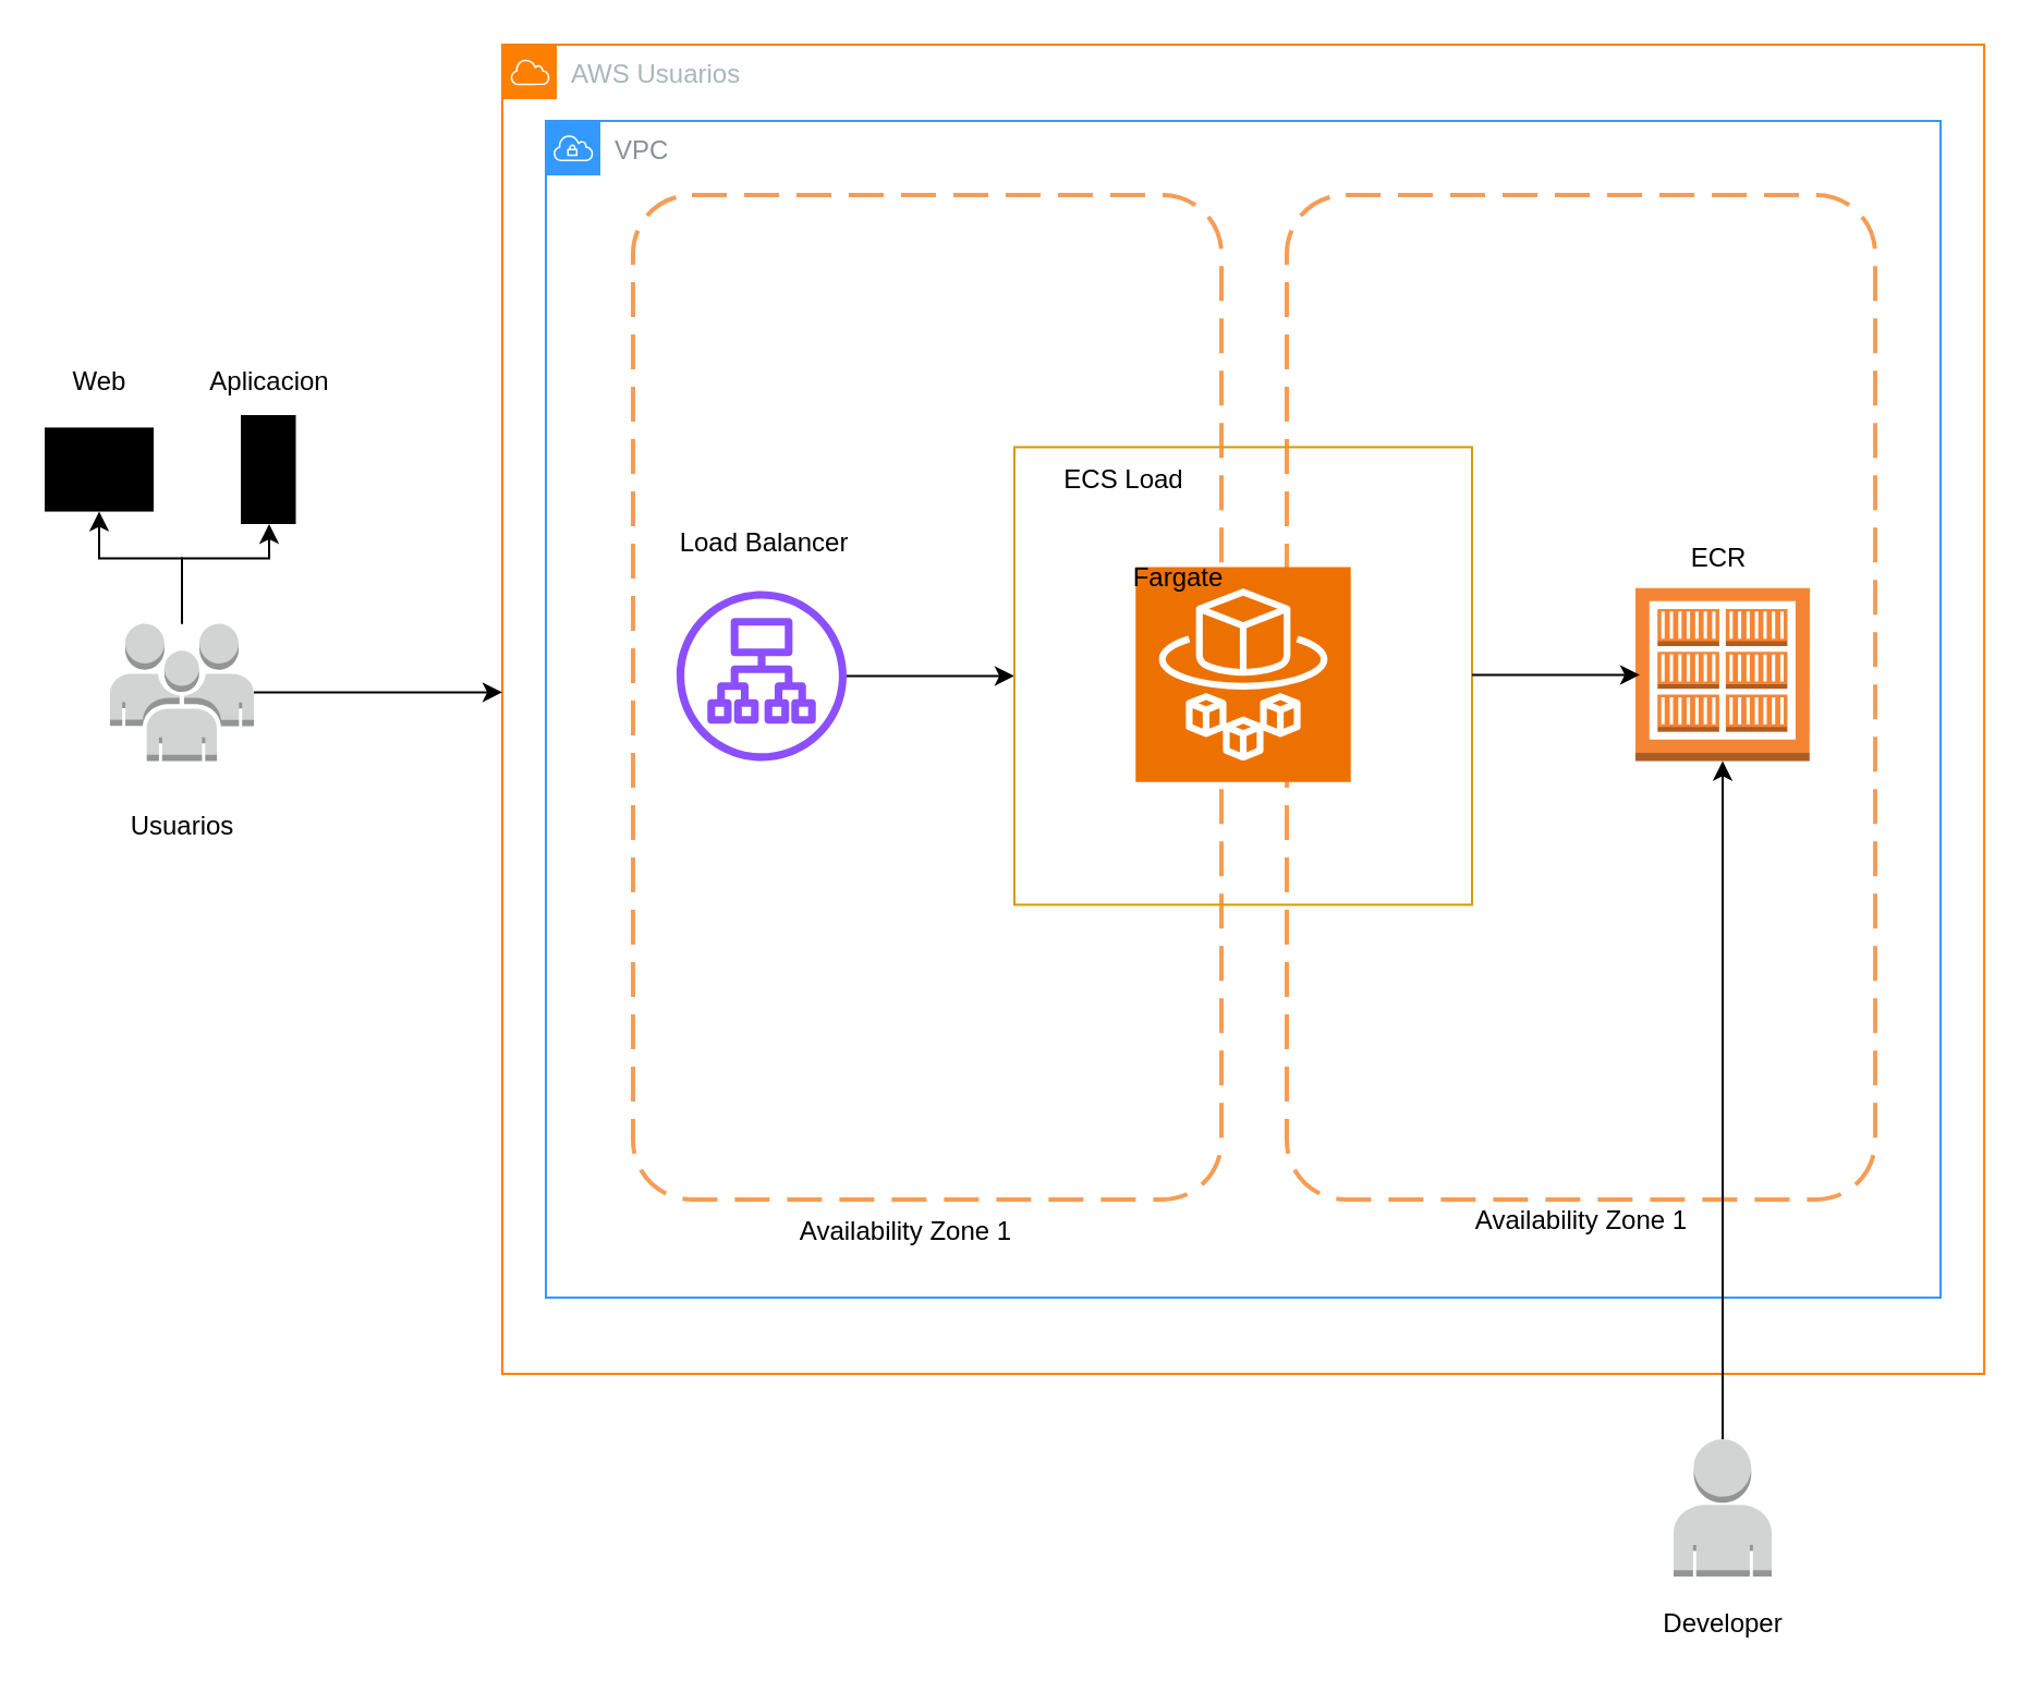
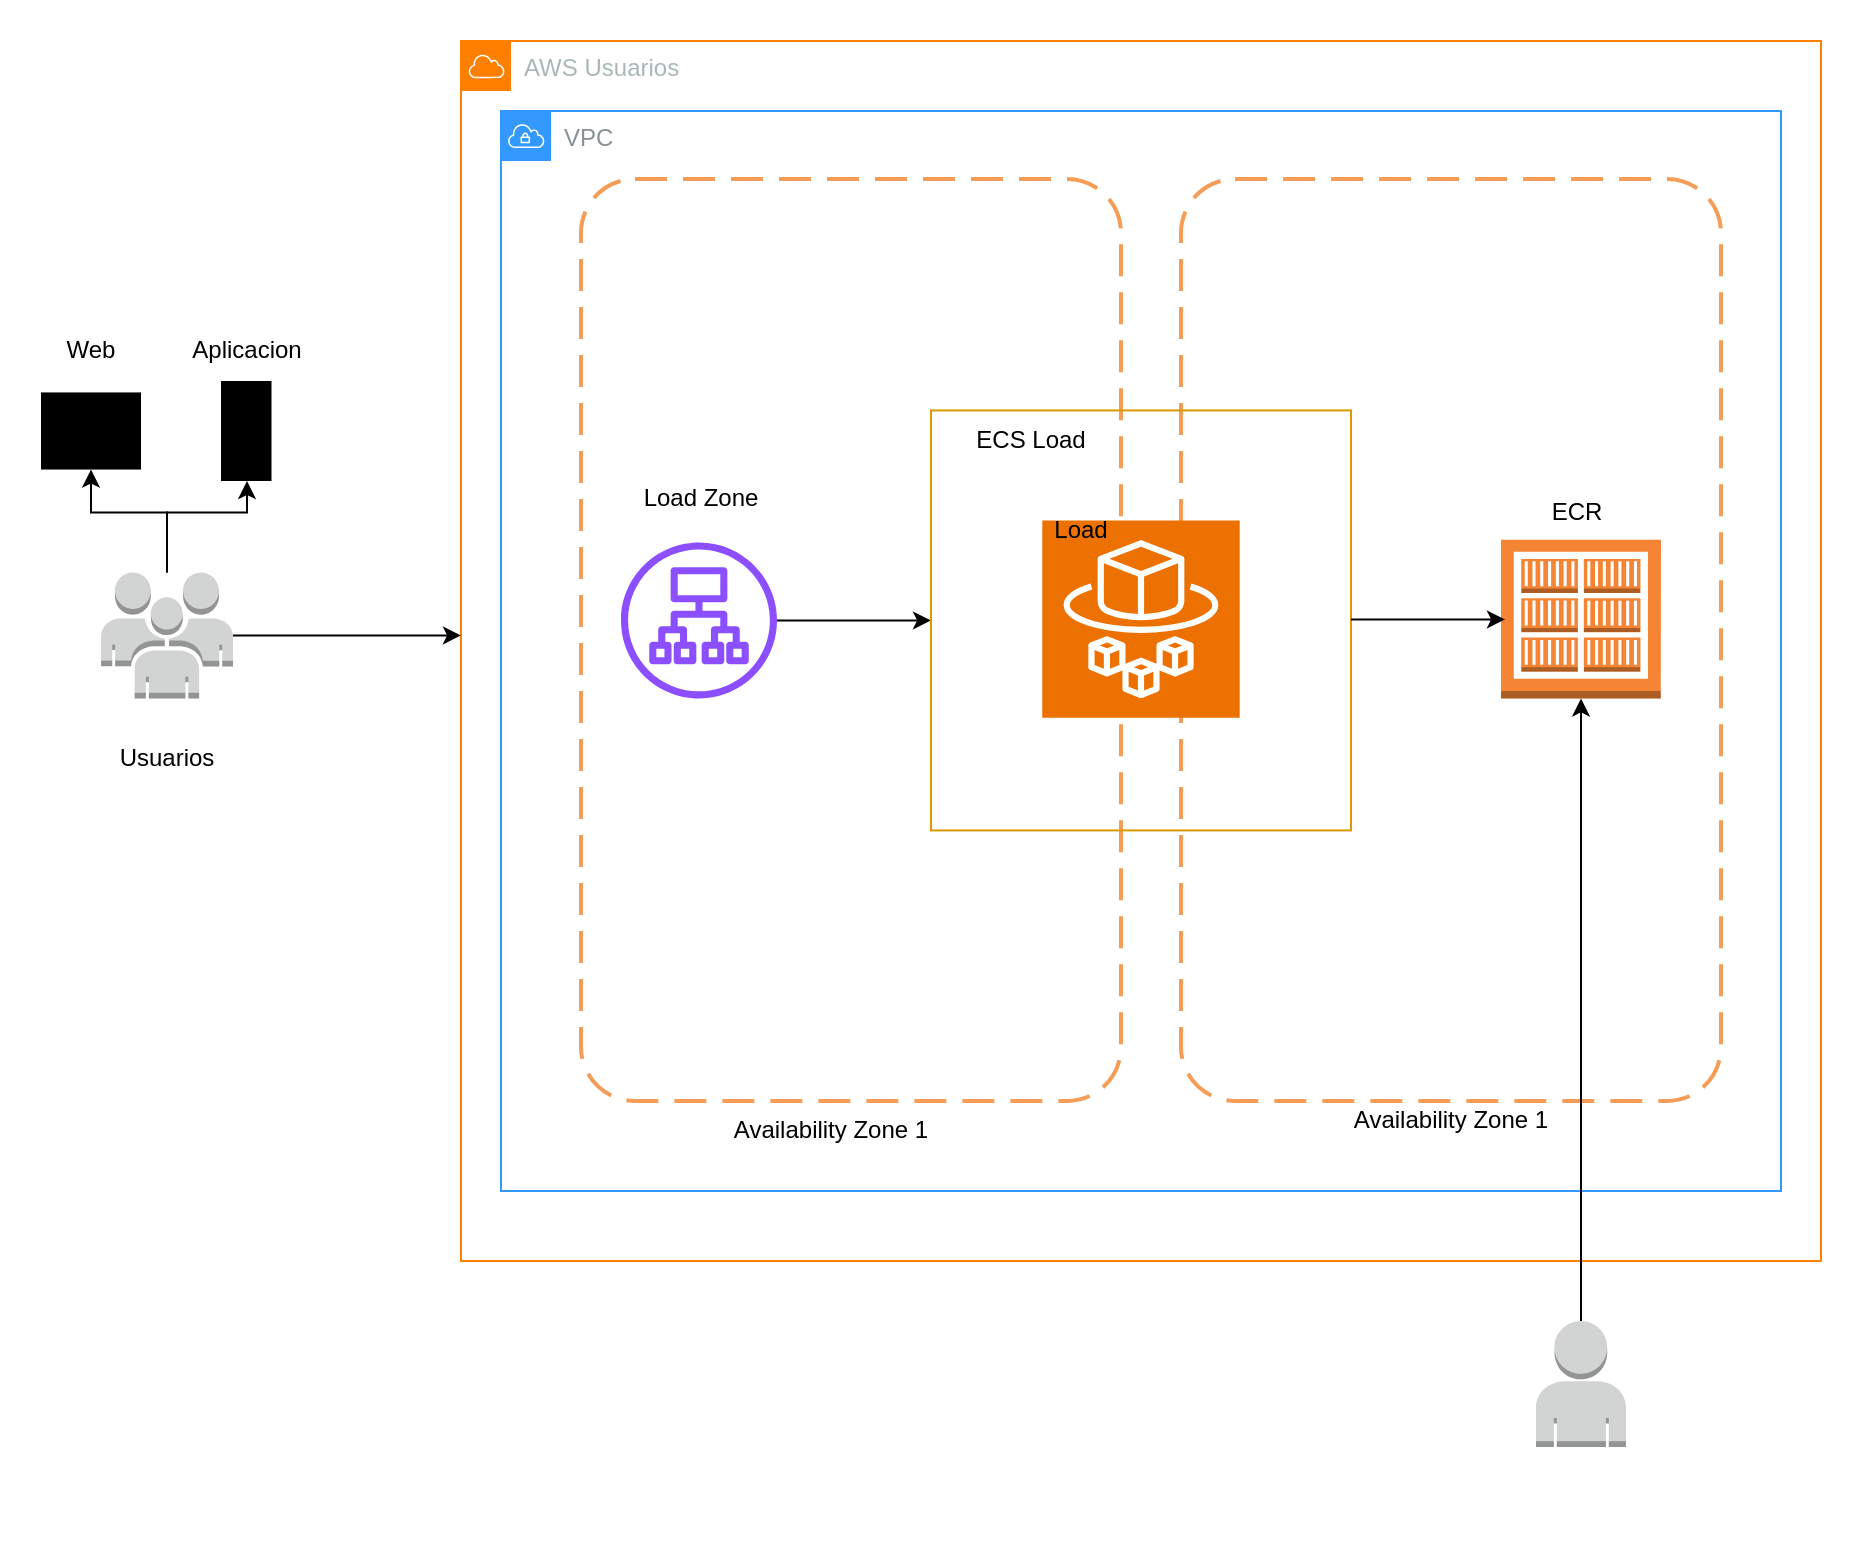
  <mxCell id="0" />
  <mxCell id="1" parent="0" />
  <mxCell id="2" value="AWS Usuarios" style="sketch=0;outlineConnect=0;gradientColor=none;html=1;whiteSpace=wrap;fontSize=12;fontStyle=0;shape=mxgraph.aws4.group;grIcon=mxgraph.aws4.group_aws_cloud;strokeColor=#FF8000;fillColor=none;verticalAlign=top;align=left;spacingLeft=30;fontColor=#AAB7B8;dashed=0;" vertex="1" parent="1"><mxGeometry x="230" y="20" width="680" height="610" as="geometry" /></mxCell>
  <mxCell id="3" value="VPC" style="sketch=0;outlineConnect=0;gradientColor=none;html=1;whiteSpace=wrap;fontSize=12;fontStyle=0;shape=mxgraph.aws4.group;grIcon=mxgraph.aws4.group_vpc;strokeColor=#3399FF;fillColor=none;verticalAlign=top;align=left;spacingLeft=30;fontColor=#879196;dashed=0;" vertex="1" parent="1"><mxGeometry x="250" y="55" width="640" height="540" as="geometry" /></mxCell>
  <mxCell id="4" value="" style="rounded=1;arcSize=10;dashed=1;strokeColor=#F59D56;fillColor=none;gradientColor=none;dashPattern=8 4;strokeWidth=2;" vertex="1" parent="1"><mxGeometry x="290" y="89" width="270" height="461" as="geometry" /></mxCell>
  <mxCell id="5" value="" style="rounded=1;arcSize=10;dashed=1;strokeColor=#F59D56;fillColor=none;gradientColor=none;dashPattern=8 4;strokeWidth=2;" vertex="1" parent="1"><mxGeometry x="590" y="89" width="270" height="461" as="geometry" /></mxCell>
  <mxCell id="6" value="" style="sketch=0;verticalLabelPosition=bottom;sketch=0;aspect=fixed;html=1;verticalAlign=top;strokeColor=none;fillColor=#000000;align=center;outlineConnect=0;pointerEvents=1;shape=mxgraph.citrix2.laptop;" vertex="1" parent="1"><mxGeometry x="20" y="195.71" width="50" height="38.57" as="geometry" /></mxCell>
  <mxCell id="7" value="" style="sketch=0;verticalLabelPosition=bottom;sketch=0;aspect=fixed;html=1;verticalAlign=top;strokeColor=none;fillColor=#000000;align=center;outlineConnect=0;pointerEvents=1;shape=mxgraph.citrix2.mobile;" vertex="1" parent="1"><mxGeometry x="110" y="190" width="25.255" height="50" as="geometry" /></mxCell>
  <mxCell id="8" value="" style="edgeStyle=orthogonalEdgeStyle;rounded=0;orthogonalLoop=1;jettySize=auto;html=1;" edge="1" parent="1" source="11" target="7"><mxGeometry relative="1" as="geometry"><Array as="points"><mxPoint x="83" y="255.71" /><mxPoint x="123" y="255.71" /></Array></mxGeometry></mxCell>
  <mxCell id="9" style="edgeStyle=orthogonalEdgeStyle;rounded=0;orthogonalLoop=1;jettySize=auto;html=1;" edge="1" parent="1" source="11" target="6"><mxGeometry relative="1" as="geometry"><Array as="points"><mxPoint x="83" y="255.71" /><mxPoint x="45" y="255.71" /></Array></mxGeometry></mxCell>
  <mxCell id="10" style="edgeStyle=orthogonalEdgeStyle;rounded=0;orthogonalLoop=1;jettySize=auto;html=1;" edge="1" parent="1" source="11" target="2"><mxGeometry relative="1" as="geometry"><mxPoint x="220" y="361.5" as="targetPoint" /><Array as="points"><mxPoint x="230" y="317" /><mxPoint x="230" y="317" /></Array></mxGeometry></mxCell>
  <mxCell id="11" value="" style="outlineConnect=0;dashed=0;verticalLabelPosition=bottom;verticalAlign=top;align=center;html=1;shape=mxgraph.aws3.users;fillColor=#D2D3D3;gradientColor=none;" vertex="1" parent="1"><mxGeometry x="50" y="285.71" width="66" height="63" as="geometry" /></mxCell>
  <mxCell id="12" value="" style="edgeStyle=orthogonalEdgeStyle;rounded=0;orthogonalLoop=1;jettySize=auto;html=1;" edge="1" parent="1" source="13" target="14"><mxGeometry relative="1" as="geometry" /></mxCell>
  <mxCell id="13" value="" style="sketch=0;outlineConnect=0;fontColor=#232F3E;gradientColor=none;fillColor=#8C4FFF;strokeColor=none;dashed=0;verticalLabelPosition=bottom;verticalAlign=top;align=center;html=1;fontSize=12;fontStyle=0;aspect=fixed;pointerEvents=1;shape=mxgraph.aws4.application_load_balancer;" vertex="1" parent="1"><mxGeometry x="310" y="270.71" width="78" height="78" as="geometry" /></mxCell>
  <mxCell id="14" value="" style="whiteSpace=wrap;html=1;aspect=fixed;fillColor=none;strokeColor=#D79B00;" vertex="1" parent="1"><mxGeometry x="465" y="204.71" width="210" height="210" as="geometry" /></mxCell>
  <mxCell id="15" value="" style="sketch=0;points=[[0,0,0],[0.25,0,0],[0.5,0,0],[0.75,0,0],[1,0,0],[0,1,0],[0.25,1,0],[0.5,1,0],[0.75,1,0],[1,1,0],[0,0.25,0],[0,0.5,0],[0,0.75,0],[1,0.25,0],[1,0.5,0],[1,0.75,0]];outlineConnect=0;fontColor=#232F3E;fillColor=#ED7100;strokeColor=#ffffff;dashed=0;verticalLabelPosition=bottom;verticalAlign=top;align=center;html=1;fontSize=12;fontStyle=0;aspect=fixed;shape=mxgraph.aws4.resourceIcon;resIcon=mxgraph.aws4.fargate;" vertex="1" parent="1"><mxGeometry x="520.64" y="259.71" width="98.71" height="98.71" as="geometry" /></mxCell>
  <mxCell id="16" value="" style="outlineConnect=0;dashed=0;verticalLabelPosition=bottom;verticalAlign=top;align=center;html=1;shape=mxgraph.aws3.ecr_registry;fillColor=#F58534;gradientColor=none;" vertex="1" parent="1"><mxGeometry x="750" y="269.42" width="80" height="79.29" as="geometry" /></mxCell>
  <mxCell id="17" style="edgeStyle=orthogonalEdgeStyle;rounded=0;orthogonalLoop=1;jettySize=auto;html=1;" edge="1" parent="1" source="18" target="16"><mxGeometry relative="1" as="geometry" /></mxCell>
  <mxCell id="18" value="" style="outlineConnect=0;dashed=0;verticalLabelPosition=bottom;verticalAlign=top;align=center;html=1;shape=mxgraph.aws3.user;fillColor=#D2D3D3;gradientColor=none;" vertex="1" parent="1"><mxGeometry x="767.5" y="660" width="45" height="63" as="geometry" /></mxCell>
- <mxCell id="19" value="Developer" style="text;html=1;align=center;verticalAlign=middle;resizable=0;points=[];autosize=1;strokeColor=none;fillColor=none;" vertex="1" parent="1"><mxGeometry x="750" y="730" width="80" height="30" as="geometry" /></mxCell>
  <mxCell id="20" value="" style="edgeStyle=orthogonalEdgeStyle;rounded=0;orthogonalLoop=1;jettySize=auto;html=1;" edge="1" parent="1"><mxGeometry relative="1" as="geometry"><mxPoint x="675" y="309.21" as="sourcePoint" /><mxPoint x="752" y="309.21" as="targetPoint" /></mxGeometry></mxCell>
  <mxCell id="21" value="Usuarios" style="text;html=1;align=center;verticalAlign=middle;resizable=0;points=[];autosize=1;strokeColor=none;fillColor=none;" vertex="1" parent="1"><mxGeometry x="48" y="363.71" width="70" height="30" as="geometry" /></mxCell>
  <mxCell id="22" value="Web" style="text;html=1;align=center;verticalAlign=middle;resizable=0;points=[];autosize=1;strokeColor=none;fillColor=none;" vertex="1" parent="1"><mxGeometry x="20" y="160" width="50" height="30" as="geometry" /></mxCell>
  <mxCell id="23" value="Aplicacion" style="text;html=1;align=center;verticalAlign=middle;resizable=0;points=[];autosize=1;strokeColor=none;fillColor=none;" vertex="1" parent="1"><mxGeometry x="82.63" y="160" width="80" height="30" as="geometry" /></mxCell>
- <mxCell id="24" value="Load Balancer" style="text;html=1;align=center;verticalAlign=middle;resizable=0;points=[];autosize=1;strokeColor=none;fillColor=none;" vertex="1" parent="1"><mxGeometry x="300" y="234.28" width="100" height="30" as="geometry" /></mxCell>
+ <mxCell id="24" value="Load Zone" style="text;html=1;align=center;verticalAlign=middle;resizable=0;points=[];autosize=1;strokeColor=none;fillColor=none;" vertex="1" parent="1"><mxGeometry x="300" y="234.28" width="100" height="30" as="geometry" /></mxCell>
  <mxCell id="25" value="ECS Load" style="text;html=1;align=center;verticalAlign=middle;resizable=0;points=[];autosize=1;strokeColor=none;fillColor=none;" vertex="1" parent="1"><mxGeometry x="470" y="204.71" width="90" height="30" as="geometry" /></mxCell>
- <mxCell id="26" value="Fargate" style="text;html=1;align=center;verticalAlign=middle;resizable=0;points=[];autosize=1;strokeColor=none;fillColor=none;" vertex="1" parent="1"><mxGeometry x="510" y="250" width="60" height="30" as="geometry" /></mxCell>
+ <mxCell id="26" value="Load" style="text;html=1;align=center;verticalAlign=middle;resizable=0;points=[];autosize=1;strokeColor=none;fillColor=none;" vertex="1" parent="1"><mxGeometry x="510" y="250" width="60" height="30" as="geometry" /></mxCell>
  <mxCell id="27" value="ECR" style="text;html=1;align=center;verticalAlign=middle;resizable=0;points=[];autosize=1;strokeColor=none;fillColor=none;" vertex="1" parent="1"><mxGeometry x="762.5" y="240.71" width="50" height="30" as="geometry" /></mxCell>
  <mxCell id="28" value="Availability Zone 1" style="text;html=1;align=center;verticalAlign=middle;resizable=0;points=[];autosize=1;strokeColor=none;fillColor=none;" vertex="1" parent="1"><mxGeometry x="355" y="550" width="120" height="30" as="geometry" /></mxCell>
  <mxCell id="29" value="Availability Zone 1" style="text;html=1;align=center;verticalAlign=middle;resizable=0;points=[];autosize=1;strokeColor=none;fillColor=none;" vertex="1" parent="1"><mxGeometry x="665" y="545" width="120" height="30" as="geometry" /></mxCell>
